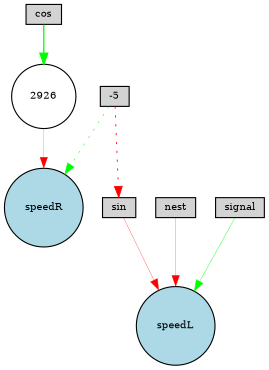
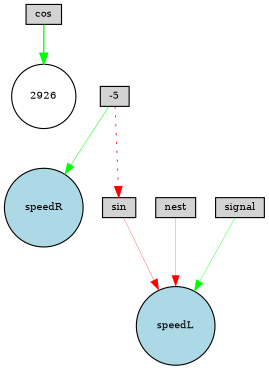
  digraph {
    node [fillcolor=lightgray fontsize=9 shape=box style=filled]
    edge [color=red style=solid]
    cos [height=0.2 width=0.2]
    n2 [fillcolor=white height=0.2 label=2926 shape=circle width=0.2]
    speedR [fillcolor=lightblue height=0.2 shape=circle width=0.2]
    sin [height=0.2 width=0.2]
    speedL [fillcolor=lightblue height=0.2 shape=circle width=0.2]
    nest [height=0.2 width=0.2]
    signal [height=0.2 width=0.2]
    -5 [height=0.2 width=0.2]
    cos -> n2 [color=green penwidth=1.1481251139980233]
-   n2 -> speedR [penwidth=0.17196539707073583]
    sin -> speedL [penwidth=0.2520551874321407]
    nest -> speedL [penwidth=0.20942167391416733]
    signal -> speedL [color=green penwidth=0.3504556045845192]
-   -5 -> speedR [color=green penwidth=0.45973432933817504 style=dotted]
+   -5 -> speedR [color=green penwidth=0.45973432933817504]
    -5 -> sin [penwidth=0.7630071275370586 style=dotted]
  }
